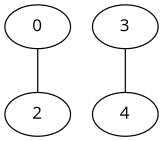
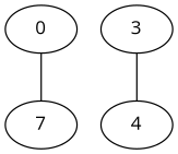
  graph {
    fontname="Open Sans"
    node [fontname="Open Sans"]
    edge [fontname="Open Sans"]
    n1 [label=0]
-   n2 [label=2]
+   n2 [label=7]
    n3 [label=3]
    n4 [label=4]
    n1 -- n2
    n3 -- n4
  }
